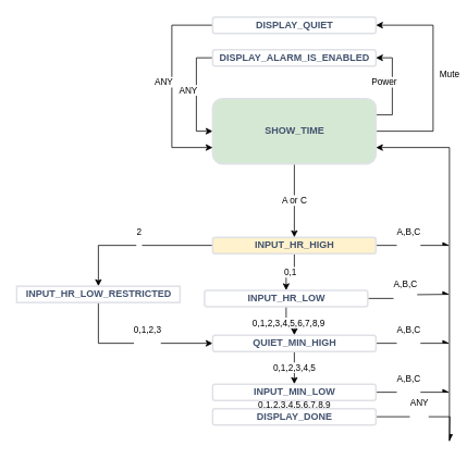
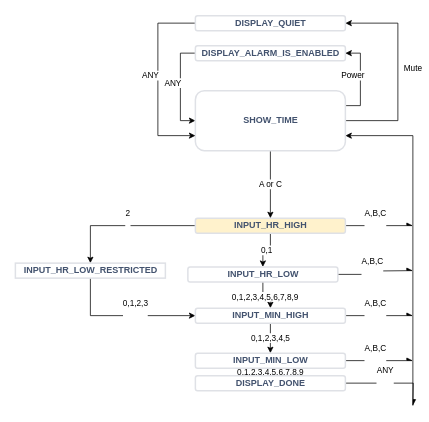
  <mxCell id="0" />
  <mxCell id="1" parent="0" />
  <mxCell id="2" value="0,1" style="edgeStyle=orthogonalEdgeStyle;rounded=0;orthogonalLoop=1;jettySize=auto;html=1;" edge="1" parent="1" source="5" target="8"><mxGeometry relative="1" as="geometry" /></mxCell>
  <mxCell id="3" value="&lt;div&gt;2&lt;/div&gt;&lt;div&gt;&lt;br&gt;&lt;/div&gt;" style="edgeStyle=orthogonalEdgeStyle;rounded=0;orthogonalLoop=1;jettySize=auto;html=1;entryX=0.5;entryY=0;entryDx=0;entryDy=0;" edge="1" parent="1" source="5" target="10"><mxGeometry x="-0.052" y="-10" relative="1" as="geometry"><mxPoint x="120" y="350" as="targetPoint" /><mxPoint as="offset" /></mxGeometry></mxCell>
  <mxCell id="4" value="&lt;div&gt;A,B,C&lt;/div&gt;&lt;div&gt;&lt;br&gt;&lt;/div&gt;" style="edgeStyle=orthogonalEdgeStyle;rounded=0;orthogonalLoop=1;jettySize=auto;html=1;endArrow=async;endFill=1;" edge="1" parent="1" source="5"><mxGeometry x="-0.116" y="10" relative="1" as="geometry"><mxPoint x="550" y="300" as="targetPoint" /><mxPoint as="offset" /></mxGeometry></mxCell>
  <mxCell id="5" value="&lt;div&gt;INPUT_HR_HIGH&lt;/div&gt;" style="dashed=0;html=1;rounded=1;strokeColor=#DFE1E6;fontSize=12;align=center;fontStyle=1;strokeWidth=2;fontColor=#42526E;fillColor=#fff2cc;" vertex="1" parent="1"><mxGeometry x="260" y="290" width="200" height="20" as="geometry" /></mxCell>
  <mxCell id="6" value="0,1,2,3,4,5,6,7,8,9" style="edgeStyle=orthogonalEdgeStyle;rounded=0;orthogonalLoop=1;jettySize=auto;html=1;" edge="1" parent="1" source="8" target="13"><mxGeometry relative="1" as="geometry" /></mxCell>
  <mxCell id="7" value="&lt;div&gt;A,B,C&lt;/div&gt;&lt;div&gt;&lt;br&gt;&lt;/div&gt;" style="edgeStyle=orthogonalEdgeStyle;rounded=0;orthogonalLoop=1;jettySize=auto;html=1;endArrow=async;endFill=1;" edge="1" parent="1" source="8"><mxGeometry x="-0.116" y="10" relative="1" as="geometry"><mxPoint x="550" y="360" as="targetPoint" /><mxPoint as="offset" /></mxGeometry></mxCell>
  <mxCell id="8" value="&lt;div&gt;INPUT_HR_LOW&lt;/div&gt;" style="dashed=0;html=1;rounded=1;strokeColor=#DFE1E6;fontSize=12;align=center;fontStyle=1;strokeWidth=2;fontColor=#42526E" vertex="1" parent="1"><mxGeometry x="250" y="355" width="200" height="20" as="geometry" /></mxCell>
  <mxCell id="9" value="&lt;div&gt;0,1,2,3&lt;/div&gt;&lt;div&gt;&lt;br&gt;&lt;/div&gt;" style="edgeStyle=orthogonalEdgeStyle;rounded=0;orthogonalLoop=1;jettySize=auto;html=1;entryX=0;entryY=0.5;entryDx=0;entryDy=0;exitX=0.5;exitY=1;exitDx=0;exitDy=0;" edge="1" parent="1" source="10" target="13"><mxGeometry x="0.158" y="10" relative="1" as="geometry"><mxPoint x="120" y="370" as="sourcePoint" /><Array as="points"><mxPoint x="120" y="420" /></Array><mxPoint as="offset" /></mxGeometry></mxCell>
  <mxCell id="10" value="&lt;div&gt;INPUT_HR_LOW_RESTRICTED&lt;/div&gt;" style="dashed=0;html=1;strokeColor=#DFE1E6;fontSize=12;align=center;fontStyle=1;strokeWidth=2;fontColor=#42526E;rounded=0;" vertex="1" parent="1"><mxGeometry x="20" y="350" width="200" height="20" as="geometry" /></mxCell>
  <mxCell id="11" value="0,1,2,3,4,5" style="edgeStyle=orthogonalEdgeStyle;rounded=0;orthogonalLoop=1;jettySize=auto;html=1;" edge="1" parent="1" source="13" target="16"><mxGeometry relative="1" as="geometry" /></mxCell>
  <mxCell id="12" value="&lt;div&gt;A,B,C&lt;/div&gt;&lt;div&gt;&lt;br&gt;&lt;/div&gt;" style="edgeStyle=orthogonalEdgeStyle;rounded=0;orthogonalLoop=1;jettySize=auto;html=1;endArrow=async;endFill=1;" edge="1" parent="1" source="13"><mxGeometry x="-0.116" y="10" relative="1" as="geometry"><mxPoint x="550" y="420" as="targetPoint" /><mxPoint as="offset" /></mxGeometry></mxCell>
- <mxCell id="13" value="&lt;div&gt;QUIET_MIN_HIGH&lt;/div&gt;" style="dashed=0;html=1;rounded=1;strokeColor=#DFE1E6;fontSize=12;align=center;fontStyle=1;strokeWidth=2;fontColor=#42526E" vertex="1" parent="1"><mxGeometry x="260" y="410" width="200" height="20" as="geometry" /></mxCell>
+ <mxCell id="13" value="&lt;div&gt;INPUT_MIN_HIGH&lt;/div&gt;" style="dashed=0;html=1;rounded=1;strokeColor=#DFE1E6;fontSize=12;align=center;fontStyle=1;strokeWidth=2;fontColor=#42526E" vertex="1" parent="1"><mxGeometry x="260" y="410" width="200" height="20" as="geometry" /></mxCell>
  <mxCell id="14" value="0,1,2,3,4,5,6,7,8,9" style="edgeStyle=orthogonalEdgeStyle;rounded=0;orthogonalLoop=1;jettySize=auto;html=1;" edge="1" parent="1" source="16" target="21"><mxGeometry relative="1" as="geometry" /></mxCell>
  <mxCell id="15" value="&lt;div&gt;A,B,C&lt;/div&gt;&lt;div&gt;&lt;br&gt;&lt;/div&gt;" style="edgeStyle=orthogonalEdgeStyle;rounded=0;orthogonalLoop=1;jettySize=auto;html=1;endArrow=async;endFill=1;" edge="1" parent="1" source="16"><mxGeometry x="-0.116" y="10" relative="1" as="geometry"><mxPoint x="550" y="480" as="targetPoint" /><mxPoint as="offset" /></mxGeometry></mxCell>
  <mxCell id="16" value="&lt;div&gt;INPUT_MIN_LOW&lt;/div&gt;" style="dashed=0;html=1;rounded=1;strokeColor=#DFE1E6;fontSize=12;align=center;fontStyle=1;strokeWidth=2;fontColor=#42526E" vertex="1" parent="1"><mxGeometry x="260" y="470" width="200" height="20" as="geometry" /></mxCell>
  <mxCell id="17" value="ANY" style="edgeStyle=orthogonalEdgeStyle;rounded=0;orthogonalLoop=1;jettySize=auto;html=1;exitX=0;exitY=0.5;exitDx=0;exitDy=0;entryX=0;entryY=0.5;entryDx=0;entryDy=0;" edge="1" parent="1" source="18" target="25"><mxGeometry x="-0.077" y="-10" relative="1" as="geometry"><Array as="points"><mxPoint x="240" y="70" /><mxPoint x="240" y="160" /></Array><mxPoint as="offset" /></mxGeometry></mxCell>
  <mxCell id="18" value="DISPLAY_ALARM_IS_ENABLED" style="dashed=0;html=1;rounded=1;strokeColor=#DFE1E6;fontSize=12;align=center;fontStyle=1;strokeWidth=2;fontColor=#42526E" vertex="1" parent="1"><mxGeometry x="260" y="60" width="200" height="20" as="geometry" /></mxCell>
  <mxCell id="19" style="edgeStyle=orthogonalEdgeStyle;rounded=0;orthogonalLoop=1;jettySize=auto;html=1;entryX=1;entryY=0.75;entryDx=0;entryDy=0;" edge="1" parent="1" target="25"><mxGeometry relative="1" as="geometry"><mxPoint x="580" y="490" as="targetPoint" /><mxPoint x="550" y="540" as="sourcePoint" /><Array as="points"><mxPoint x="550" y="180" /></Array></mxGeometry></mxCell>
  <mxCell id="20" value="&lt;div&gt;ANY&lt;/div&gt;&lt;div&gt;&lt;br&gt;&lt;/div&gt;" style="edgeStyle=orthogonalEdgeStyle;rounded=0;orthogonalLoop=1;jettySize=auto;html=1;endArrow=async;endFill=1;" edge="1" parent="1" source="21"><mxGeometry x="-0.116" y="10" relative="1" as="geometry"><mxPoint x="550" y="540" as="targetPoint" /><mxPoint as="offset" /></mxGeometry></mxCell>
  <mxCell id="21" value="DISPLAY_DONE" style="dashed=0;html=1;rounded=1;strokeColor=#DFE1E6;fontSize=12;align=center;fontStyle=1;strokeWidth=2;fontColor=#42526E" vertex="1" parent="1"><mxGeometry x="260" y="500" width="200" height="20" as="geometry" /></mxCell>
  <mxCell id="22" value="A or C" style="edgeStyle=orthogonalEdgeStyle;rounded=0;orthogonalLoop=1;jettySize=auto;html=1;" edge="1" parent="1" source="25" target="5"><mxGeometry relative="1" as="geometry" /></mxCell>
  <mxCell id="23" value="Mute" style="edgeStyle=orthogonalEdgeStyle;rounded=0;orthogonalLoop=1;jettySize=auto;html=1;exitX=1;exitY=0.5;exitDx=0;exitDy=0;entryX=1;entryY=0.5;entryDx=0;entryDy=0;" edge="1" parent="1" source="25" target="27"><mxGeometry x="0.037" y="-20" relative="1" as="geometry"><Array as="points"><mxPoint x="530" y="160" /><mxPoint x="530" y="30" /></Array><mxPoint as="offset" /></mxGeometry></mxCell>
  <mxCell id="24" value="Power" style="edgeStyle=orthogonalEdgeStyle;rounded=0;orthogonalLoop=1;jettySize=auto;html=1;exitX=1;exitY=0.25;exitDx=0;exitDy=0;entryX=1;entryY=0.5;entryDx=0;entryDy=0;" edge="1" parent="1" source="25" target="18"><mxGeometry x="0.091" y="10" relative="1" as="geometry"><mxPoint as="offset" /></mxGeometry></mxCell>
- <mxCell id="25" value="SHOW_TIME" style="dashed=0;html=1;rounded=1;strokeColor=#DFE1E6;fontSize=12;align=center;fontStyle=1;strokeWidth=2;fontColor=#42526E;fillColor=#d5e8d4;" vertex="1" parent="1"><mxGeometry x="260" y="120" width="200" height="80" as="geometry" /></mxCell>
+ <mxCell id="25" value="SHOW_TIME" style="dashed=0;html=1;rounded=1;strokeColor=#DFE1E6;fontSize=12;align=center;fontStyle=1;strokeWidth=2;fontColor=#42526E" vertex="1" parent="1"><mxGeometry x="260" y="120" width="200" height="80" as="geometry" /></mxCell>
  <mxCell id="26" value="ANY" style="edgeStyle=orthogonalEdgeStyle;rounded=0;orthogonalLoop=1;jettySize=auto;html=1;exitX=0;exitY=0.5;exitDx=0;exitDy=0;entryX=0;entryY=0.75;entryDx=0;entryDy=0;" edge="1" parent="1" source="27" target="25"><mxGeometry x="-0.04" y="-10" relative="1" as="geometry"><Array as="points"><mxPoint x="210" y="30" /><mxPoint x="210" y="180" /></Array><mxPoint as="offset" /></mxGeometry></mxCell>
  <mxCell id="27" value="DISPLAY_QUIET" style="dashed=0;html=1;rounded=1;strokeColor=#DFE1E6;fontSize=12;align=center;fontStyle=1;strokeWidth=2;fontColor=#42526E" vertex="1" parent="1"><mxGeometry x="260" y="20" width="200" height="20" as="geometry" /></mxCell>
